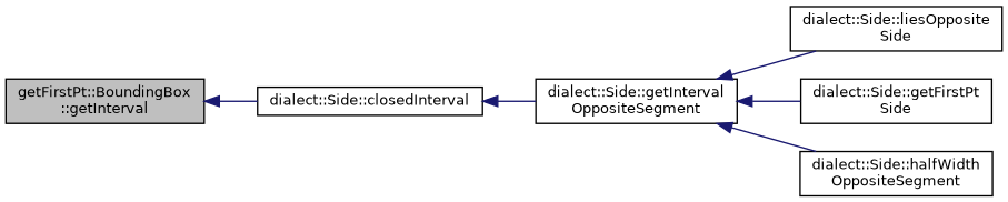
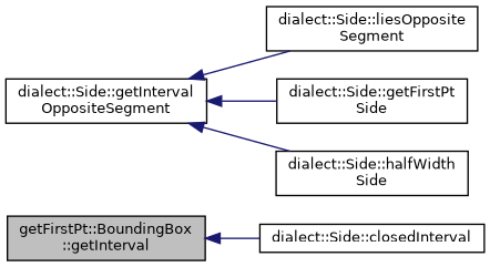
  digraph {
    rankdir=LR
    node [color=black fillcolor=white fontname=Helvetica fontsize=10 shape=record style=filled]
    edge [color=midnightblue dir=back fontname=Helvetica fontsize=10 labelfontname=Helvetica labelfontsize=10 style=solid]
    n1 [fillcolor=grey75 fontcolor=black height=0.2 label="getFirstPt::BoundingBox\l::getInterval" width=0.4]
    n2 [height=0.2 label="dialect::Side::closedInterval" width=0.4]
    n3 [height=0.2 label="dialect::Side::getInterval\lOppositeSegment" width=0.4]
-   n4 [height=0.2 label="dialect::Side::liesOpposite\lSide" width=0.4]
+   n4 [height=0.2 label="dialect::Side::liesOpposite\lSegment" width=0.4]
    n5 [height=0.2 label="dialect::Side::getFirstPt\lSide" width=0.4]
-   n6 [height=0.2 label="dialect::Side::halfWidth\lOppositeSegment" width=0.4]
+   n6 [height=0.2 label="dialect::Side::halfWidth\lSide" width=0.4]
    n1 -> n2
-   n2 -> n3
    n3 -> n4
    n3 -> n5
    n3 -> n6
  }
